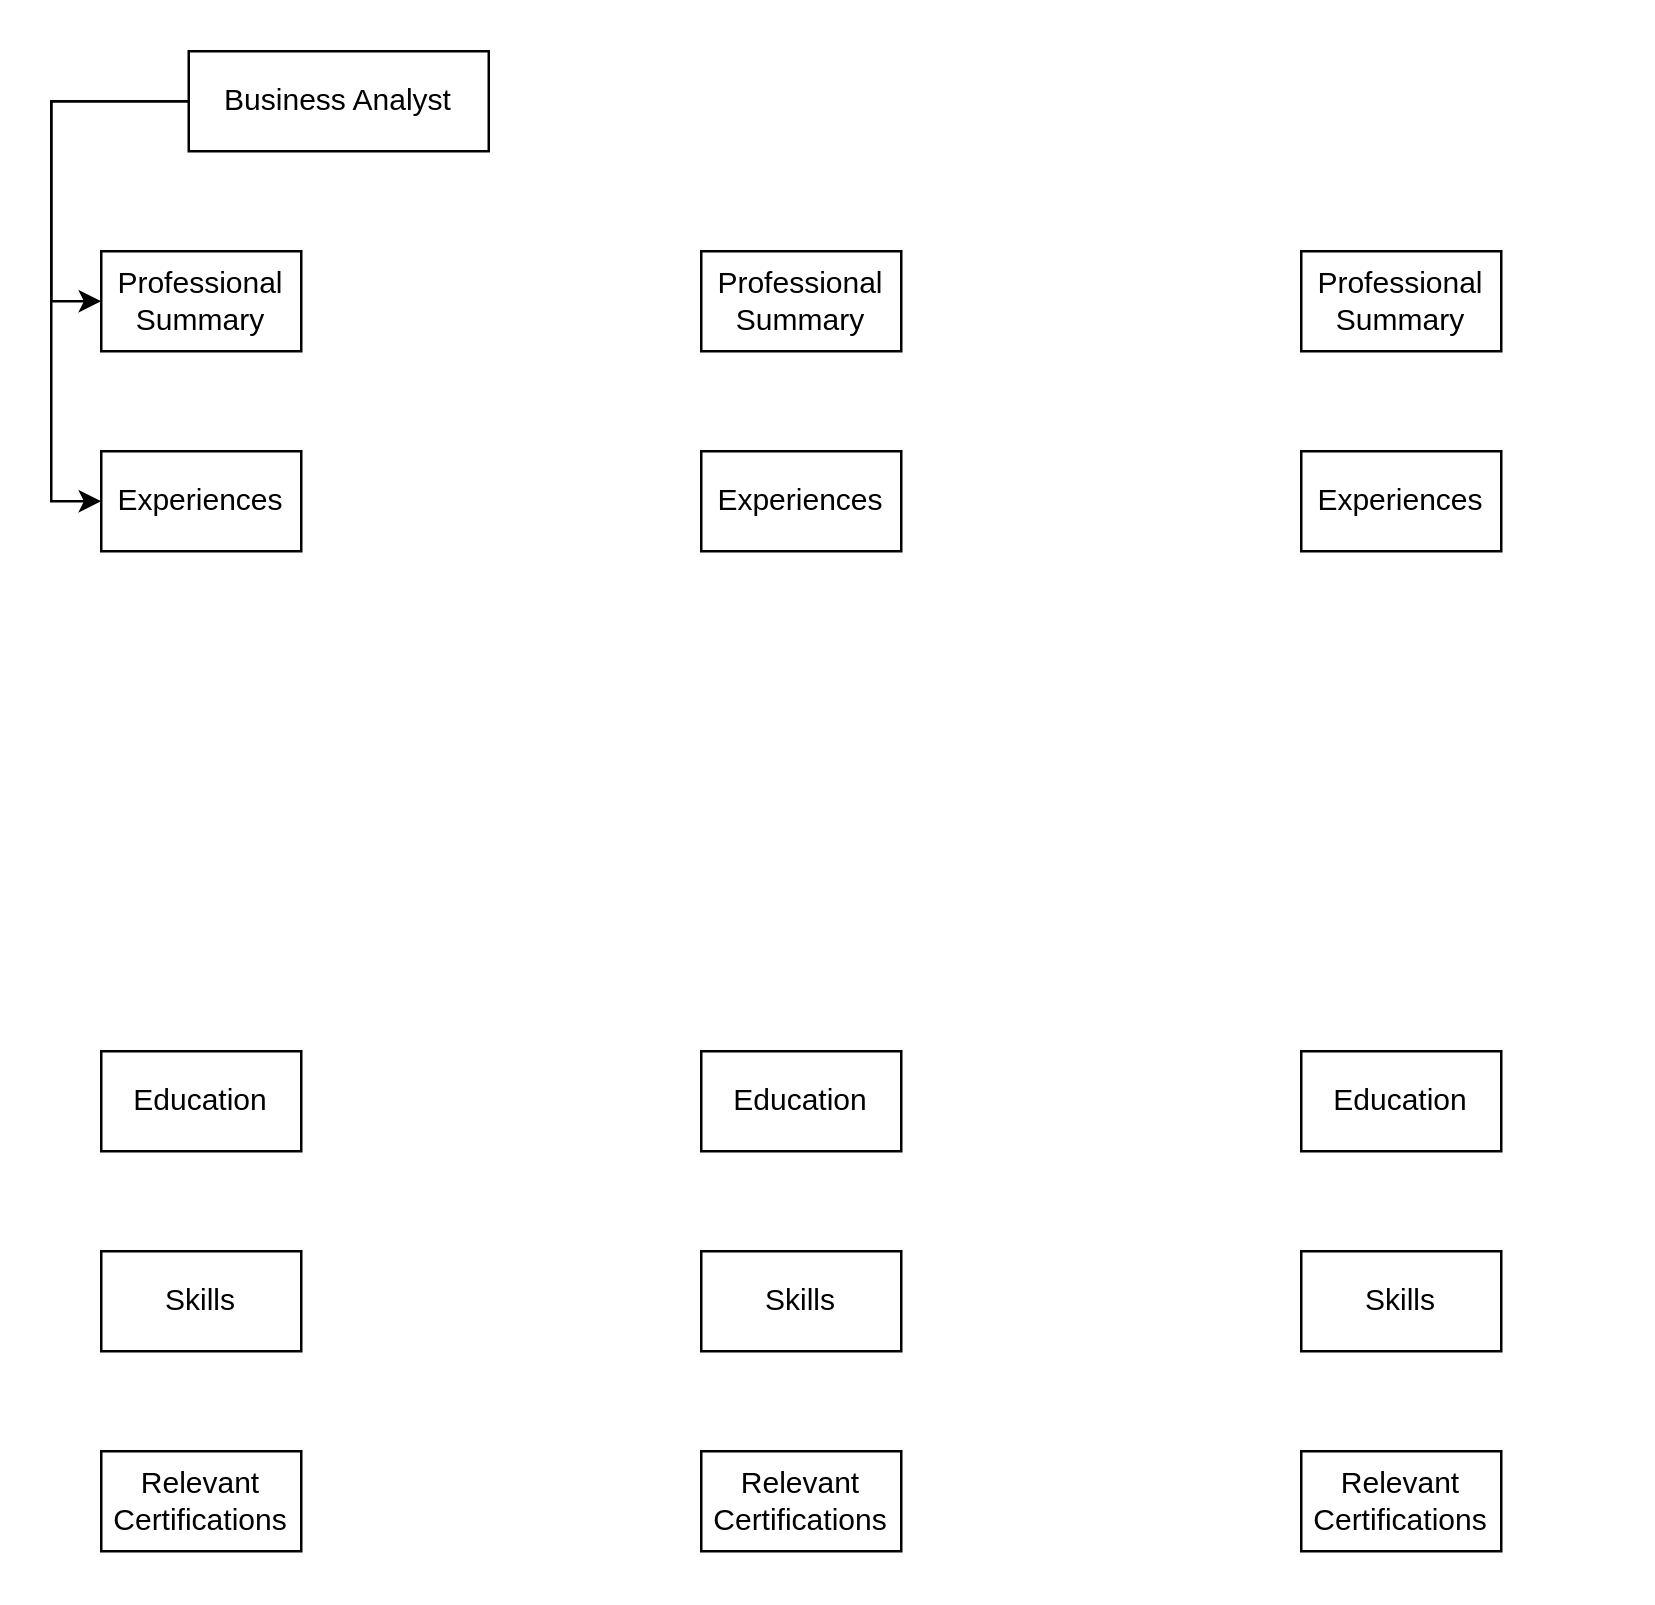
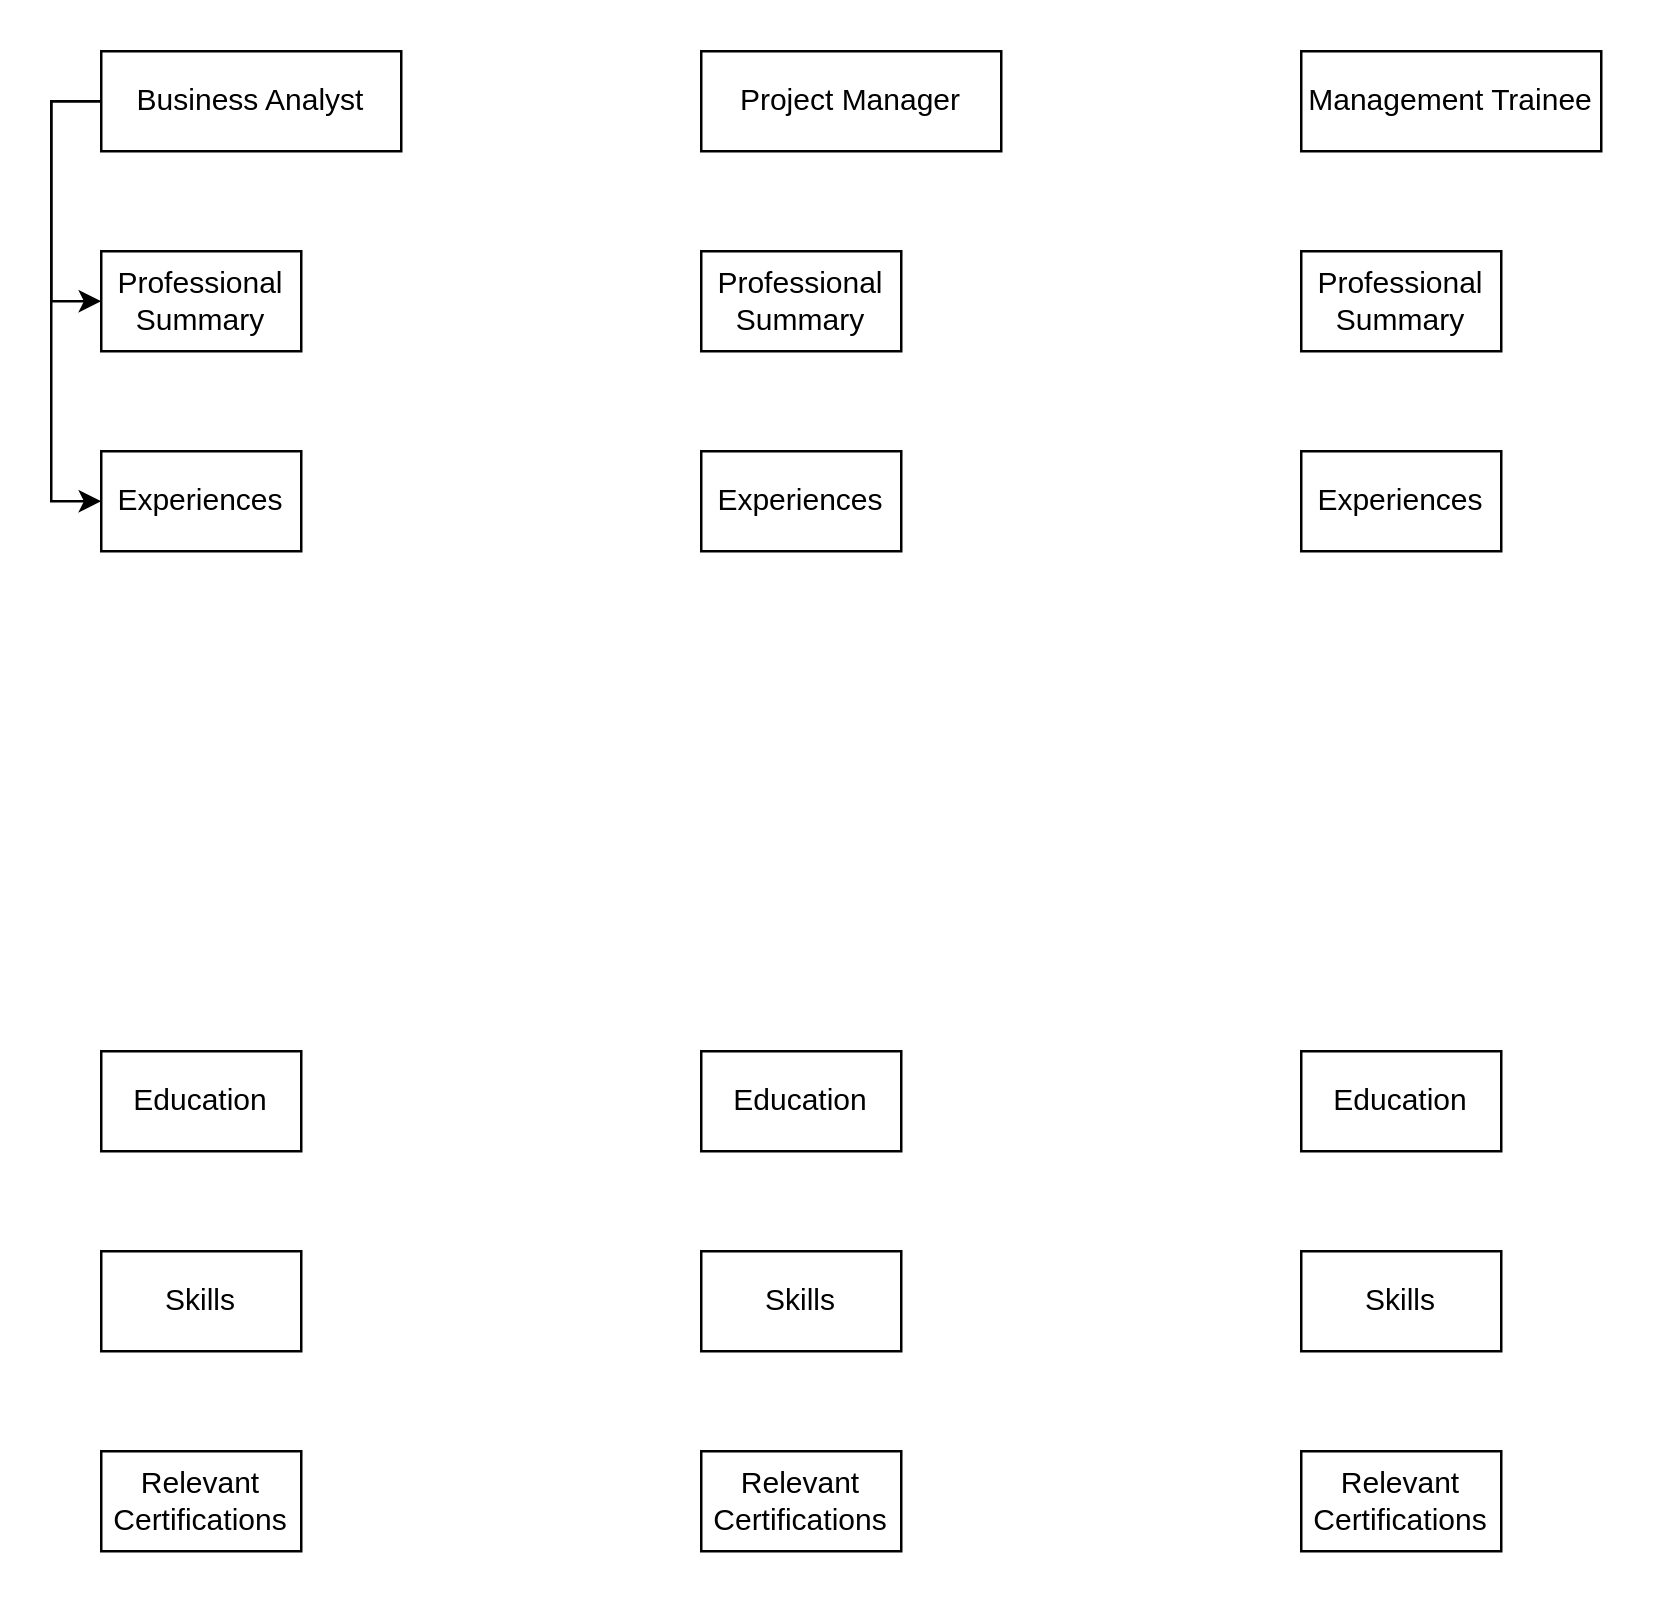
  <mxCell id="0" />
  <mxCell id="1" parent="0" />
  <mxCell id="2" style="edgeStyle=orthogonalEdgeStyle;rounded=0;orthogonalLoop=1;jettySize=auto;html=1;entryX=0;entryY=0.5;entryDx=0;entryDy=0;" edge="1" parent="1" source="4" target="7"><mxGeometry relative="1" as="geometry"><Array as="points"><mxPoint x="20" y="40" /><mxPoint x="20" y="120" /></Array></mxGeometry></mxCell>
  <mxCell id="3" style="edgeStyle=orthogonalEdgeStyle;rounded=0;orthogonalLoop=1;jettySize=auto;html=1;entryX=0;entryY=0.5;entryDx=0;entryDy=0;" edge="1" parent="1" source="4" target="8"><mxGeometry relative="1" as="geometry"><Array as="points"><mxPoint x="20" y="40" /><mxPoint x="20" y="200" /></Array></mxGeometry></mxCell>
- <mxCell id="4" value="Business Analyst" style="rounded=0;whiteSpace=wrap;html=1;" parent="1" vertex="1"><mxGeometry x="75" y="20" width="120" height="40" as="geometry" /></mxCell>
+ <mxCell id="4" value="Business Analyst" style="rounded=0;whiteSpace=wrap;html=1;" parent="1" vertex="1"><mxGeometry x="40" y="20" width="120" height="40" as="geometry" /></mxCell>
+ <mxCell id="5" value="Project Manager" style="rounded=0;whiteSpace=wrap;html=1;" vertex="1" parent="1"><mxGeometry x="280" y="20" width="120" height="40" as="geometry" /></mxCell>
+ <mxCell id="6" value="Management Trainee" style="rounded=0;whiteSpace=wrap;html=1;" vertex="1" parent="1"><mxGeometry x="520" y="20" width="120" height="40" as="geometry" /></mxCell>
  <mxCell id="7" value="Professional Summary" style="rounded=0;whiteSpace=wrap;html=1;" vertex="1" parent="1"><mxGeometry x="40" y="100" width="80" height="40" as="geometry" /></mxCell>
  <mxCell id="8" value="Experiences" style="rounded=0;whiteSpace=wrap;html=1;" vertex="1" parent="1"><mxGeometry x="40" y="180" width="80" height="40" as="geometry" /></mxCell>
  <mxCell id="9" value="Education" style="rounded=0;whiteSpace=wrap;html=1;" vertex="1" parent="1"><mxGeometry x="40" y="420" width="80" height="40" as="geometry" /></mxCell>
  <mxCell id="10" value="Skills" style="rounded=0;whiteSpace=wrap;html=1;" vertex="1" parent="1"><mxGeometry x="40" y="500" width="80" height="40" as="geometry" /></mxCell>
  <mxCell id="11" value="Relevant Certifications" style="rounded=0;whiteSpace=wrap;html=1;" vertex="1" parent="1"><mxGeometry x="40" y="580" width="80" height="40" as="geometry" /></mxCell>
  <mxCell id="12" value="Professional Summary" style="rounded=0;whiteSpace=wrap;html=1;" vertex="1" parent="1"><mxGeometry x="280" y="100" width="80" height="40" as="geometry" /></mxCell>
  <mxCell id="13" value="Experiences" style="rounded=0;whiteSpace=wrap;html=1;" vertex="1" parent="1"><mxGeometry x="280" y="180" width="80" height="40" as="geometry" /></mxCell>
  <mxCell id="14" value="Education" style="rounded=0;whiteSpace=wrap;html=1;" vertex="1" parent="1"><mxGeometry x="280" y="420" width="80" height="40" as="geometry" /></mxCell>
  <mxCell id="15" value="Skills" style="rounded=0;whiteSpace=wrap;html=1;" vertex="1" parent="1"><mxGeometry x="280" y="500" width="80" height="40" as="geometry" /></mxCell>
  <mxCell id="16" value="Relevant Certifications" style="rounded=0;whiteSpace=wrap;html=1;" vertex="1" parent="1"><mxGeometry x="280" y="580" width="80" height="40" as="geometry" /></mxCell>
  <mxCell id="17" value="Professional Summary" style="rounded=0;whiteSpace=wrap;html=1;" vertex="1" parent="1"><mxGeometry x="520" y="100" width="80" height="40" as="geometry" /></mxCell>
  <mxCell id="18" value="Experiences" style="rounded=0;whiteSpace=wrap;html=1;" vertex="1" parent="1"><mxGeometry x="520" y="180" width="80" height="40" as="geometry" /></mxCell>
  <mxCell id="19" value="Education" style="rounded=0;whiteSpace=wrap;html=1;" vertex="1" parent="1"><mxGeometry x="520" y="420" width="80" height="40" as="geometry" /></mxCell>
  <mxCell id="20" value="Skills" style="rounded=0;whiteSpace=wrap;html=1;" vertex="1" parent="1"><mxGeometry x="520" y="500" width="80" height="40" as="geometry" /></mxCell>
  <mxCell id="21" value="Relevant Certifications" style="rounded=0;whiteSpace=wrap;html=1;" vertex="1" parent="1"><mxGeometry x="520" y="580" width="80" height="40" as="geometry" /></mxCell>
